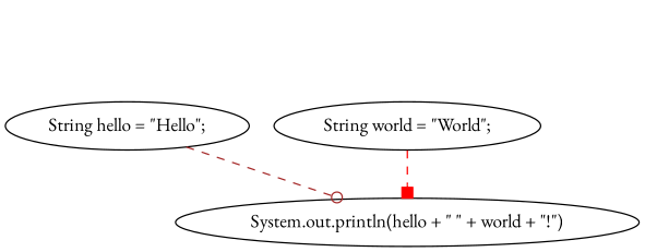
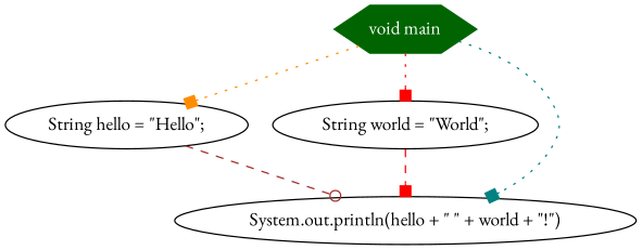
  digraph {
    fontname="EB Garamond"
    node [color=black fontname="EB Garamond"]
    edge [color=red style=dotted arrowhead=box fontname="EB Garamond"]
+   n1 [color=darkgreen fontcolor=white height=0.5 label="void main" ordering=out shape=hexagon style=filled width=1.4801]
    n2 [height=0.5 label="String hello = \"Hello\";" width=2.5276]
    n3 [height=0.5 label="String world = \"World\";" width=2.7623]
    n4 [height=0.5 label="System.out.println(hello + \" \" + world + \"!\")" width=4.8024]
+   n1 -> n2 [color=darkorange]
+   n1 -> n3
+   n1 -> n4 [color=teal]
    n2 -> n4 [color=brown style=dashed arrowhead=odot]
    n3 -> n4 [style=dashed]
  }
